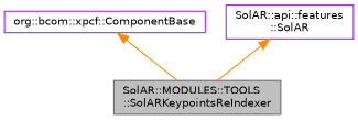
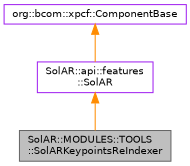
  digraph {
    node [color=purple fillcolor=white fontname=Helvetica fontsize=10 shape=record style=filled]
    edge [color=darkorange dir=back fontname=Helvetica fontsize=10 labelfontname=Helvetica labelfontsize=10 style=solid]
    n1 [color=gray40 fillcolor=grey75 fontcolor=black height=0.2 label="SolAR::MODULES::TOOLS\l::SolARKeypointsReIndexer" width=0.4]
    n2 [height=0.2 label="org::bcom::xpcf::ComponentBase" width=0.4]
    n3 [height=0.2 label="SolAR::api::features\l::SolAR" width=0.4]
-   n2 -> n1
+   n2 -> n3
    n3 -> n1
  }
